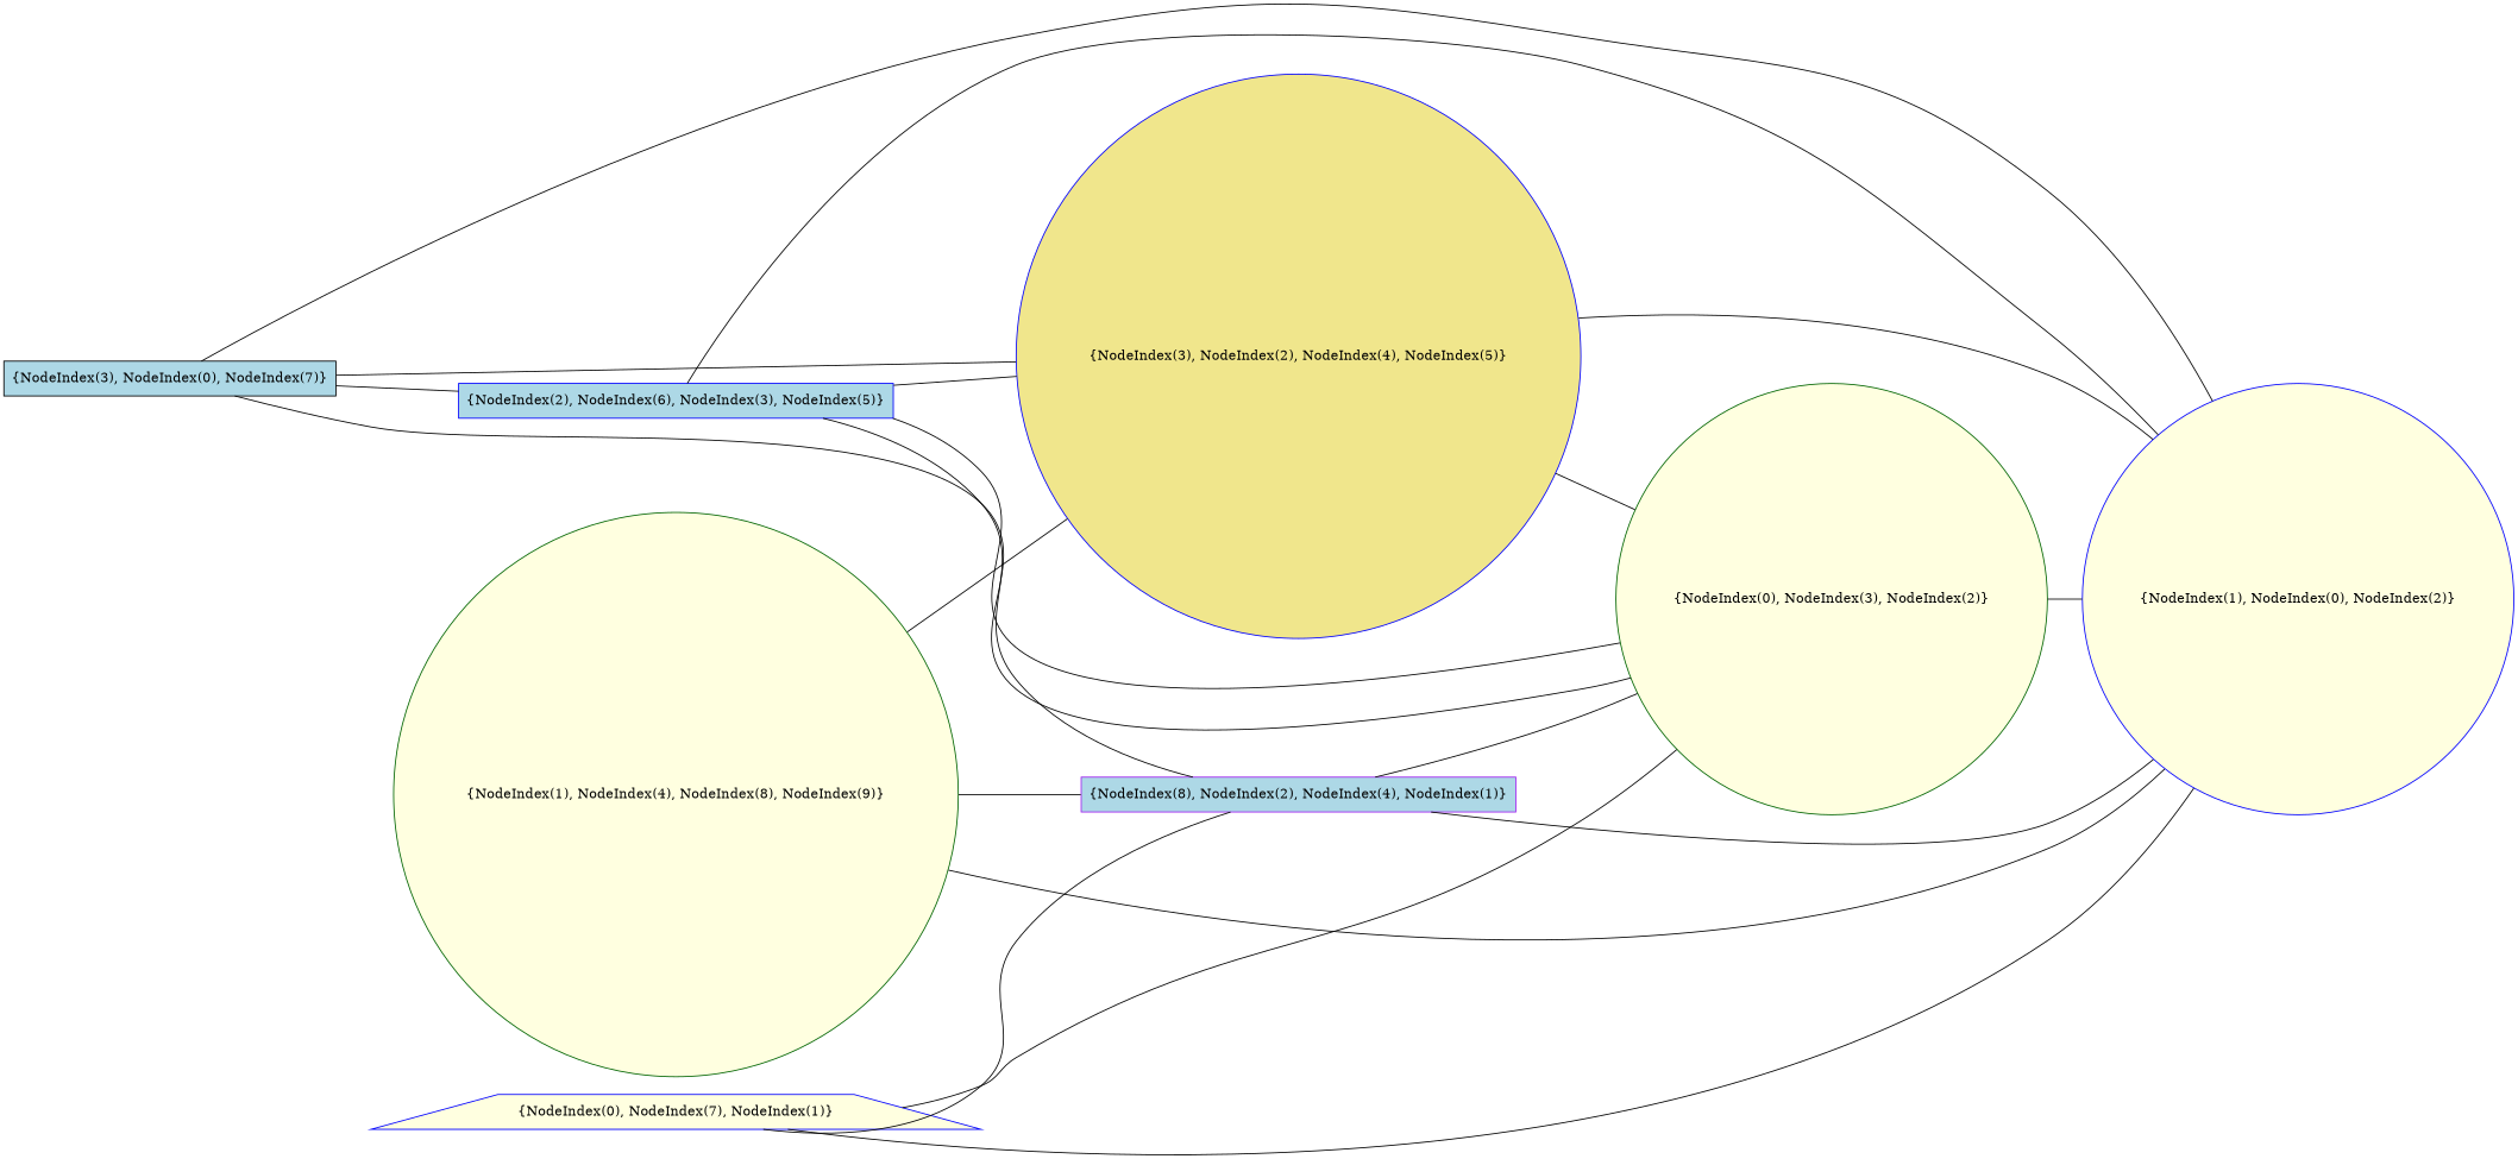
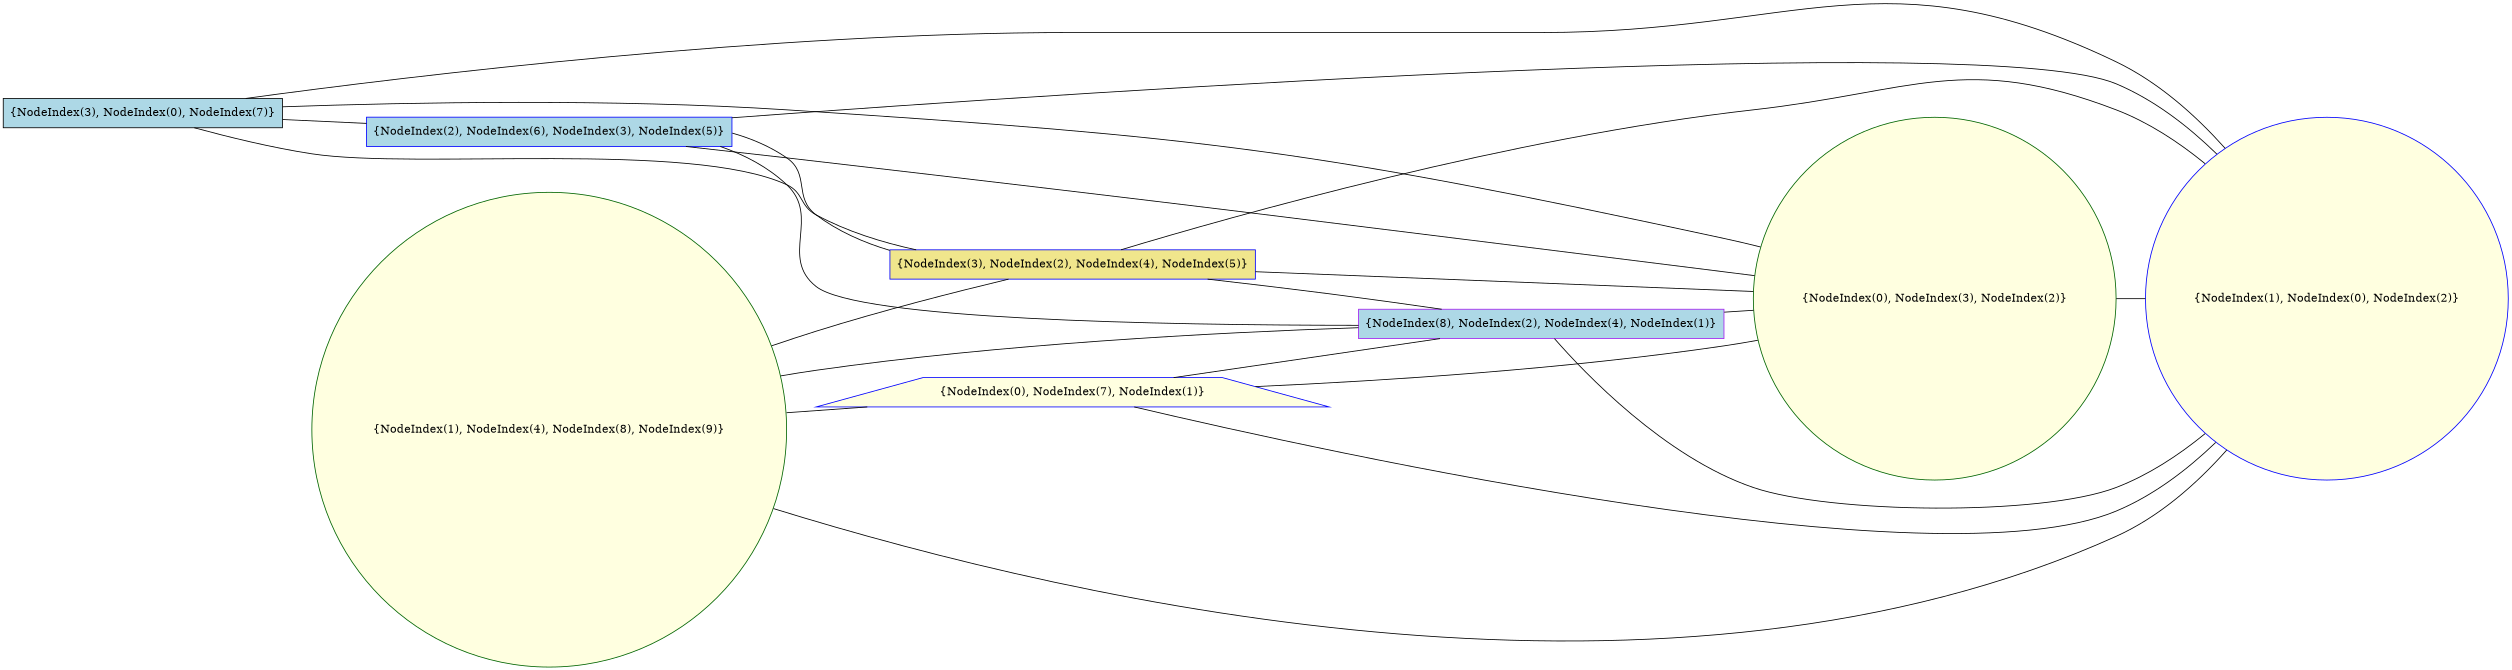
  graph {
    rankdir=LR
    node [color=blue fillcolor=lightyellow shape=box style=filled]
    n1 [label="{NodeIndex(1), NodeIndex(0), NodeIndex(2)}" shape=circle]
    n2 [color=darkgreen label="{NodeIndex(0), NodeIndex(3), NodeIndex(2)}" shape=circle]
    n3 [color=purple fillcolor=lightblue label="{NodeIndex(8), NodeIndex(2), NodeIndex(4), NodeIndex(1)}"]
-   n4 [fillcolor=khaki label="{NodeIndex(3), NodeIndex(2), NodeIndex(4), NodeIndex(5)}" shape=circle]
+   n4 [fillcolor=khaki label="{NodeIndex(3), NodeIndex(2), NodeIndex(4), NodeIndex(5)}"]
    n5 [fillcolor=lightblue label="{NodeIndex(2), NodeIndex(6), NodeIndex(3), NodeIndex(5)}"]
    n6 [label="{NodeIndex(0), NodeIndex(7), NodeIndex(1)}" shape=trapezium]
    n7 [color=black fillcolor=lightblue label="{NodeIndex(3), NodeIndex(0), NodeIndex(7)}"]
    n8 [color=darkgreen label="{NodeIndex(1), NodeIndex(4), NodeIndex(8), NodeIndex(9)}" shape=circle]
    n2 -- n1
    n3 -- n1
    n3 -- n2
    n4 -- n1
    n4 -- n2
+   n4 -- n3
    n5 -- n1
    n5 -- n2
    n5 -- n3
    n5 -- n4
    n6 -- n1
    n6 -- n2
    n6 -- n3
    n7 -- n1
    n7 -- n2
    n7 -- n4
    n7 -- n5
    n8 -- n1
    n8 -- n3
    n8 -- n4
+   n8 -- n6
  }
